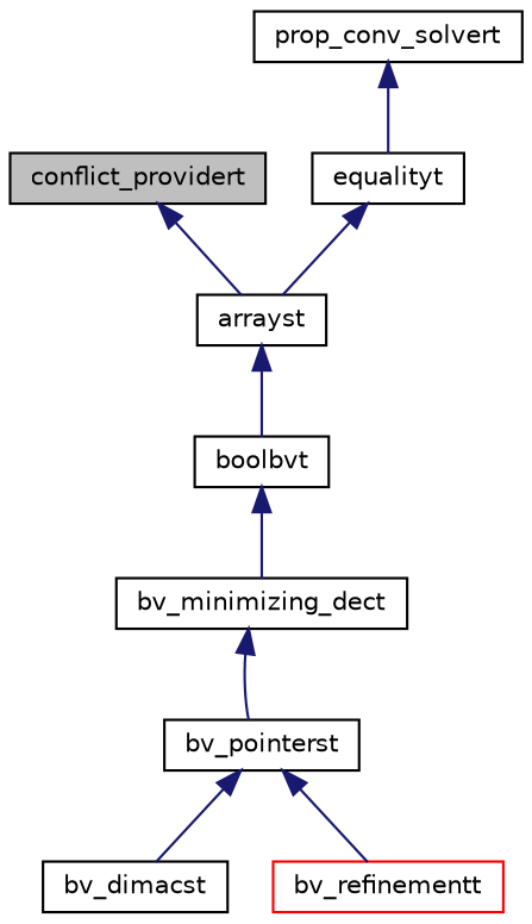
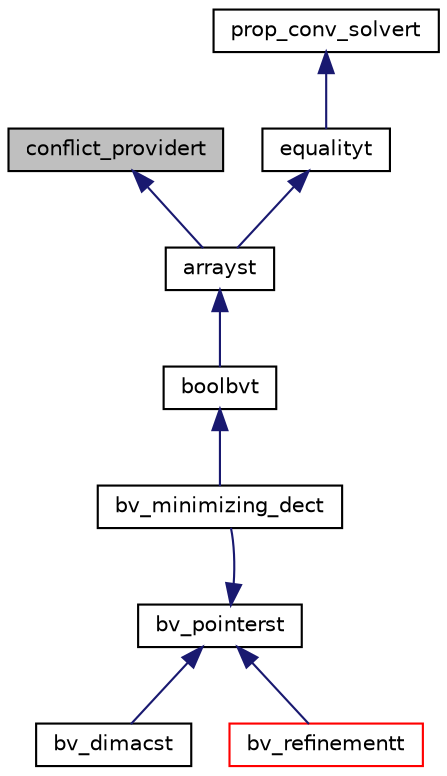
  digraph {
    node [color=black fontname=Helvetica fontsize=10 shape=record]
    edge [color=midnightblue dir=back fontname=Helvetica fontsize=10 labelfontname=Helvetica labelfontsize=10 style=solid]
    n1 [fillcolor=grey75 fontcolor=black height=0.2 label=conflict_providert style=filled width=0.4]
    n2 [height=0.2 label=arrayst width=0.4]
    n3 [height=0.2 label=prop_conv_solvert width=0.4]
    n4 [height=0.2 label=equalityt width=0.4]
    n5 [height=0.2 label=boolbvt width=0.4]
    n6 [height=0.2 label=bv_minimizing_dect width=0.4]
    n7 [height=0.2 label=bv_pointerst width=0.4]
    n8 [height=0.2 label=bv_dimacst width=0.4]
    n9 [color=red height=0.2 label=bv_refinementt width=0.4]
    n1 -> n2
    n2 -> n5
    n3 -> n4
    n4 -> n2
    n5 -> n6
-   n6 -> n7
+   n7 -> n6
    n7 -> n8
    n7 -> n9
  }
